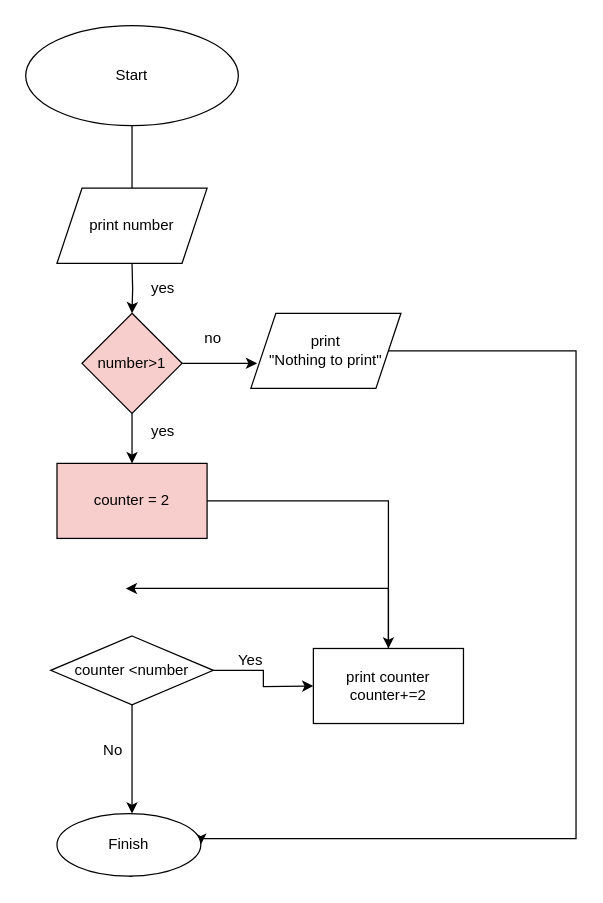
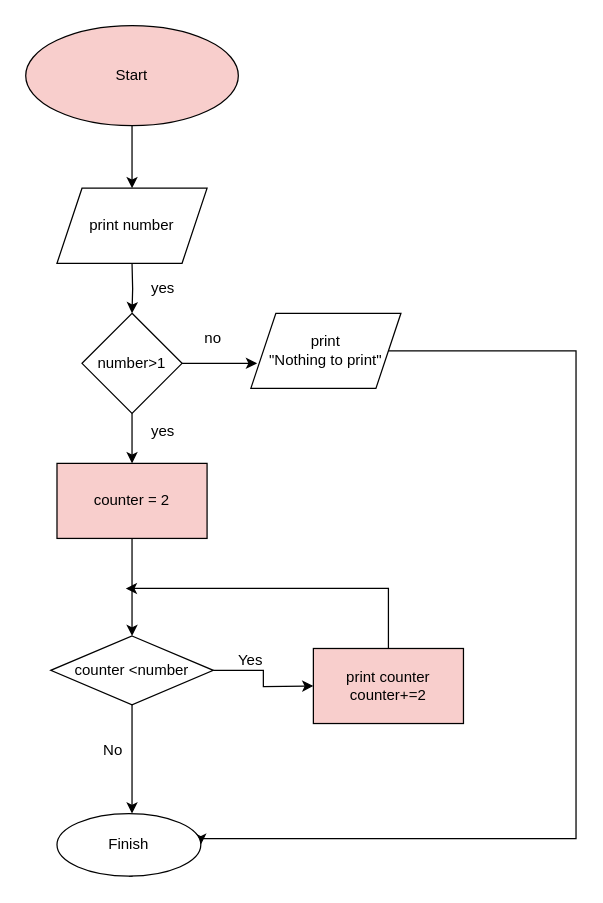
  <mxCell id="0" />
  <mxCell id="1" parent="0" />
- <mxCell id="2" value="" style="edgeStyle=orthogonalEdgeStyle;rounded=0;orthogonalLoop=1;jettySize=auto;html=1;endArrow=none;" parent="1" source="3" target="4" edge="1"><mxGeometry relative="1" as="geometry" /></mxCell>
- <mxCell id="3" value="Start" style="ellipse;whiteSpace=wrap;html=1;" parent="1" vertex="1"><mxGeometry x="20" y="20" width="170" height="80" as="geometry" /></mxCell>
+ <mxCell id="2" value="" style="edgeStyle=orthogonalEdgeStyle;rounded=0;orthogonalLoop=1;jettySize=auto;html=1;" parent="1" source="3" target="4" edge="1"><mxGeometry relative="1" as="geometry" /></mxCell>
+ <mxCell id="3" value="Start" style="ellipse;whiteSpace=wrap;html=1;fillColor=#f8cecc;" parent="1" vertex="1"><mxGeometry x="20" y="20" width="170" height="80" as="geometry" /></mxCell>
  <mxCell id="4" value="print number" style="shape=parallelogram;perimeter=parallelogramPerimeter;whiteSpace=wrap;html=1;fixedSize=1;" parent="1" vertex="1"><mxGeometry x="45" y="150" width="120" height="60" as="geometry" /></mxCell>
  <mxCell id="5" value="" style="edgeStyle=orthogonalEdgeStyle;rounded=0;orthogonalLoop=1;jettySize=auto;html=1;" parent="1" edge="1"><mxGeometry relative="1" as="geometry"><mxPoint x="105" y="210" as="sourcePoint" /><mxPoint x="105" y="250" as="targetPoint" /></mxGeometry></mxCell>
  <mxCell id="6" value="" style="edgeStyle=orthogonalEdgeStyle;rounded=0;orthogonalLoop=1;jettySize=auto;html=1;" parent="1" source="8" edge="1"><mxGeometry relative="1" as="geometry"><mxPoint x="205" y="290" as="targetPoint" /></mxGeometry></mxCell>
  <mxCell id="7" value="" style="edgeStyle=orthogonalEdgeStyle;rounded=0;orthogonalLoop=1;jettySize=auto;html=1;" parent="1" source="8" edge="1"><mxGeometry relative="1" as="geometry"><mxPoint x="105" y="370" as="targetPoint" /></mxGeometry></mxCell>
- <mxCell id="8" value="number&amp;gt;1" style="rhombus;whiteSpace=wrap;html=1;fillColor=#f8cecc;" parent="1" vertex="1"><mxGeometry x="65" y="250" width="80" height="80" as="geometry" /></mxCell>
+ <mxCell id="8" value="number&amp;gt;1" style="rhombus;whiteSpace=wrap;html=1;" parent="1" vertex="1"><mxGeometry x="65" y="250" width="80" height="80" as="geometry" /></mxCell>
  <mxCell id="9" value="no" style="text;html=1;strokeColor=none;fillColor=none;align=center;verticalAlign=middle;whiteSpace=wrap;rounded=0;" parent="1" vertex="1"><mxGeometry x="150" y="260" width="40" height="20" as="geometry" /></mxCell>
  <mxCell id="10" value="" style="edgeStyle=orthogonalEdgeStyle;rounded=0;orthogonalLoop=1;jettySize=auto;html=1;entryX=1;entryY=0.5;entryDx=0;entryDy=0;" parent="1" source="11" target="21" edge="1"><mxGeometry relative="1" as="geometry"><mxPoint x="490" y="670" as="targetPoint" /><Array as="points"><mxPoint x="460" y="280" /><mxPoint x="460" y="670" /><mxPoint x="160" y="670" /></Array></mxGeometry></mxCell>
  <mxCell id="11" value="print&lt;br&gt;&quot;Nothing to print&quot;" style="shape=parallelogram;perimeter=parallelogramPerimeter;whiteSpace=wrap;html=1;fixedSize=1;" parent="1" vertex="1"><mxGeometry x="200" y="250" width="120" height="60" as="geometry" /></mxCell>
  <mxCell id="12" value="yes&lt;br&gt;" style="text;html=1;strokeColor=none;fillColor=none;align=center;verticalAlign=middle;whiteSpace=wrap;rounded=0;" parent="1" vertex="1"><mxGeometry x="110" y="220" width="40" height="20" as="geometry" /></mxCell>
- <mxCell id="13" value="" style="edgeStyle=orthogonalEdgeStyle;rounded=0;orthogonalLoop=1;jettySize=auto;html=1;" parent="1" source="14" target="24" edge="1"><mxGeometry relative="1" as="geometry" /></mxCell>
+ <mxCell id="13" value="" style="edgeStyle=orthogonalEdgeStyle;rounded=0;orthogonalLoop=1;jettySize=auto;html=1;" parent="1" source="14" target="17" edge="1"><mxGeometry relative="1" as="geometry" /></mxCell>
  <mxCell id="14" value="counter = 2" style="rounded=0;whiteSpace=wrap;html=1;fillColor=#f8cecc;" parent="1" vertex="1"><mxGeometry x="45" y="370" width="120" height="60" as="geometry" /></mxCell>
  <mxCell id="15" value="" style="edgeStyle=orthogonalEdgeStyle;rounded=0;orthogonalLoop=1;jettySize=auto;html=1;entryX=0;entryY=0.5;entryDx=0;entryDy=0;" parent="1" source="17" edge="1"><mxGeometry relative="1" as="geometry"><mxPoint x="250" y="548" as="targetPoint" /></mxGeometry></mxCell>
  <mxCell id="16" value="" style="edgeStyle=orthogonalEdgeStyle;rounded=0;orthogonalLoop=1;jettySize=auto;html=1;" parent="1" source="17" target="21" edge="1"><mxGeometry relative="1" as="geometry"><Array as="points"><mxPoint x="105" y="630" /><mxPoint x="105" y="630" /></Array></mxGeometry></mxCell>
  <mxCell id="17" value="counter &amp;lt;number" style="rhombus;whiteSpace=wrap;html=1;rounded=0;" parent="1" vertex="1"><mxGeometry x="40" y="508" width="130" height="55" as="geometry" /></mxCell>
  <mxCell id="18" value="yes" style="text;html=1;strokeColor=none;fillColor=none;align=center;verticalAlign=middle;whiteSpace=wrap;rounded=0;" parent="1" vertex="1"><mxGeometry x="110" y="335" width="40" height="20" as="geometry" /></mxCell>
  <mxCell id="19" value="Yes" style="text;html=1;strokeColor=none;fillColor=none;align=center;verticalAlign=middle;whiteSpace=wrap;rounded=0;" parent="1" vertex="1"><mxGeometry x="180" y="518" width="40" height="20" as="geometry" /></mxCell>
  <mxCell id="20" style="edgeStyle=orthogonalEdgeStyle;rounded=0;orthogonalLoop=1;jettySize=auto;html=1;exitX=0.5;exitY=1;exitDx=0;exitDy=0;" parent="1" source="21" edge="1"><mxGeometry relative="1" as="geometry"><mxPoint x="105" y="690" as="targetPoint" /></mxGeometry></mxCell>
  <mxCell id="21" value="Finish" style="ellipse;whiteSpace=wrap;html=1;rounded=0;" parent="1" vertex="1"><mxGeometry x="45" y="650" width="115" height="50" as="geometry" /></mxCell>
  <mxCell id="22" value="No" style="text;html=1;strokeColor=none;fillColor=none;align=center;verticalAlign=middle;whiteSpace=wrap;rounded=0;" parent="1" vertex="1"><mxGeometry x="70" y="590" width="40" height="20" as="geometry" /></mxCell>
  <mxCell id="23" value="" style="edgeStyle=orthogonalEdgeStyle;rounded=0;orthogonalLoop=1;jettySize=auto;html=1;" parent="1" source="24" edge="1"><mxGeometry relative="1" as="geometry"><mxPoint x="100" y="470" as="targetPoint" /><Array as="points"><mxPoint x="310" y="480" /><mxPoint x="310" y="480" /></Array></mxGeometry></mxCell>
- <mxCell id="24" value="print counter&lt;br&gt;counter+=2" style="whiteSpace=wrap;html=1;" parent="1" vertex="1"><mxGeometry x="250" y="518" width="120" height="60" as="geometry" /></mxCell>
+ <mxCell id="24" value="print counter&lt;br&gt;counter+=2" style="whiteSpace=wrap;html=1;fillColor=#f8cecc;" parent="1" vertex="1"><mxGeometry x="250" y="518" width="120" height="60" as="geometry" /></mxCell>
